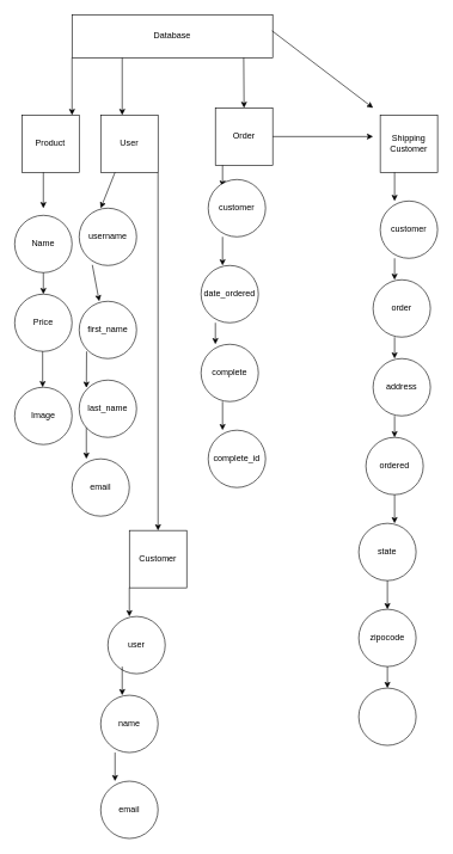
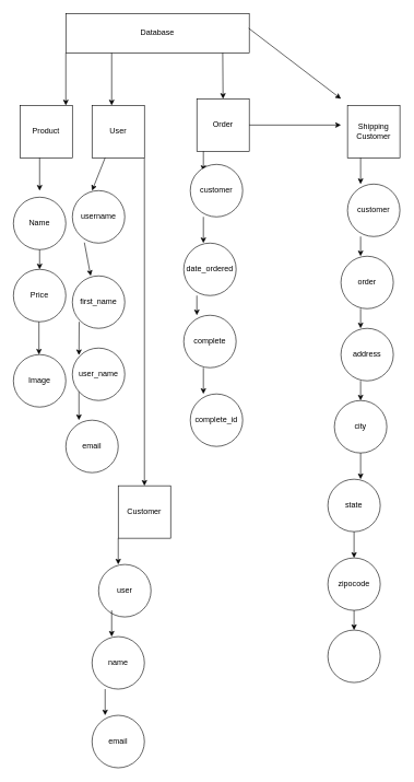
  <mxCell id="0" />
  <mxCell id="1" parent="0" />
  <mxCell id="2" value="Database" style="rounded=0;whiteSpace=wrap;html=1;" vertex="1" parent="1"><mxGeometry x="100" y="20" width="280" height="60" as="geometry" /></mxCell>
  <mxCell id="3" value="" style="endArrow=classic;html=1;" edge="1" parent="1"><mxGeometry width="50" height="50" relative="1" as="geometry"><mxPoint x="100" y="80" as="sourcePoint" /><mxPoint x="100" y="160" as="targetPoint" /></mxGeometry></mxCell>
  <mxCell id="4" value="" style="endArrow=classic;html=1;" edge="1" parent="1"><mxGeometry width="50" height="50" relative="1" as="geometry"><mxPoint x="170" y="80" as="sourcePoint" /><mxPoint x="170" y="160" as="targetPoint" /></mxGeometry></mxCell>
  <mxCell id="5" value="" style="endArrow=classic;html=1;" edge="1" parent="1"><mxGeometry width="50" height="50" relative="1" as="geometry"><mxPoint x="339.5" y="80" as="sourcePoint" /><mxPoint x="340" y="150" as="targetPoint" /></mxGeometry></mxCell>
  <mxCell id="6" value="Product" style="whiteSpace=wrap;html=1;aspect=fixed;" vertex="1" parent="1"><mxGeometry x="30" y="160" width="80" height="80" as="geometry" /></mxCell>
  <mxCell id="7" value="" style="endArrow=classic;html=1;" edge="1" parent="1"><mxGeometry width="50" height="50" relative="1" as="geometry"><mxPoint y="240" as="sourcePoint" x="60" /><mxPoint y="290" as="targetPoint" x="60" /></mxGeometry></mxCell>
  <mxCell id="8" value="Name" style="ellipse;whiteSpace=wrap;html=1;aspect=fixed;" vertex="1" parent="1"><mxGeometry x="20" y="300" width="80" height="80" as="geometry" /></mxCell>
  <mxCell id="9" value="" style="endArrow=classic;html=1;" edge="1" parent="1"><mxGeometry width="50" height="50" relative="1" as="geometry"><mxPoint y="380" as="sourcePoint" x="60" /><mxPoint y="410" as="targetPoint" x="60" /></mxGeometry></mxCell>
  <mxCell id="10" value="Price" style="ellipse;whiteSpace=wrap;html=1;aspect=fixed;" vertex="1" parent="1"><mxGeometry x="20" y="410" width="80" height="80" as="geometry" /></mxCell>
  <mxCell id="11" value="" style="endArrow=classic;html=1;" edge="1" parent="1"><mxGeometry width="50" height="50" relative="1" as="geometry"><mxPoint x="59" y="490" as="sourcePoint" /><mxPoint x="59" y="540" as="targetPoint" /></mxGeometry></mxCell>
  <mxCell id="12" value="Image" style="ellipse;whiteSpace=wrap;html=1;aspect=fixed;" vertex="1" parent="1"><mxGeometry x="20" y="540" width="80" height="80" as="geometry" /></mxCell>
  <mxCell id="13" value="" style="endArrow=classic;html=1;" edge="1" parent="1"><mxGeometry width="50" height="50" relative="1" as="geometry"><mxPoint x="120" y="590" as="sourcePoint" /><mxPoint x="120" y="640" as="targetPoint" /></mxGeometry></mxCell>
  <mxCell id="14" value="username" style="ellipse;whiteSpace=wrap;html=1;aspect=fixed;" vertex="1" parent="1"><mxGeometry x="110" y="290" width="80" height="80" as="geometry" /></mxCell>
  <mxCell id="15" value="User" style="whiteSpace=wrap;html=1;aspect=fixed;" vertex="1" parent="1"><mxGeometry x="140" y="160" width="80" height="80" as="geometry" /></mxCell>
  <mxCell id="16" value="" style="endArrow=classic;html=1;entryX=0.375;entryY=0;entryDx=0;entryDy=0;entryPerimeter=0;" edge="1" parent="1" target="14"><mxGeometry width="50" height="50" relative="1" as="geometry"><mxPoint x="160" y="240" as="sourcePoint" /><mxPoint x="130" y="280" as="targetPoint" /></mxGeometry></mxCell>
  <mxCell id="17" value="" style="endArrow=classic;html=1;exitX=0.229;exitY=0.99;exitDx=0;exitDy=0;exitPerimeter=0;" edge="1" parent="1" source="14"><mxGeometry width="50" height="50" relative="1" as="geometry"><mxPoint x="70" y="390" as="sourcePoint" /><mxPoint x="138" y="420" as="targetPoint" /></mxGeometry></mxCell>
  <mxCell id="18" value="first_name" style="ellipse;whiteSpace=wrap;html=1;aspect=fixed;" vertex="1" parent="1"><mxGeometry x="110" y="420" width="80" height="80" as="geometry" /></mxCell>
  <mxCell id="19" value="" style="endArrow=classic;html=1;exitX=0.229;exitY=0.99;exitDx=0;exitDy=0;exitPerimeter=0;" edge="1" parent="1"><mxGeometry width="50" height="50" relative="1" as="geometry"><mxPoint x="120.32" y="490" as="sourcePoint" /><mxPoint x="120" y="540.8" as="targetPoint" /></mxGeometry></mxCell>
- <mxCell id="20" value="last_name" style="ellipse;whiteSpace=wrap;html=1;aspect=fixed;" vertex="1" parent="1"><mxGeometry x="110" y="530" width="80" height="80" as="geometry" /></mxCell>
+ <mxCell id="20" value="user_name" style="ellipse;whiteSpace=wrap;html=1;aspect=fixed;" vertex="1" parent="1"><mxGeometry x="110" y="530" width="80" height="80" as="geometry" /></mxCell>
  <mxCell id="21" value="email" style="ellipse;whiteSpace=wrap;html=1;aspect=fixed;" vertex="1" parent="1"><mxGeometry x="100" y="640" width="80" height="80" as="geometry" /></mxCell>
  <mxCell id="22" value="" style="endArrow=classic;html=1;exitX=1;exitY=1;exitDx=0;exitDy=0;" edge="1" parent="1" source="15"><mxGeometry width="50" height="50" relative="1" as="geometry"><mxPoint x="210" y="260" as="sourcePoint" /><mxPoint x="220" y="740" as="targetPoint" /></mxGeometry></mxCell>
  <mxCell id="23" value="Customer" style="whiteSpace=wrap;html=1;aspect=fixed;" vertex="1" parent="1"><mxGeometry x="180" y="740" width="80" height="80" as="geometry" /></mxCell>
  <mxCell id="24" value="" style="endArrow=classic;html=1;" edge="1" parent="1"><mxGeometry width="50" height="50" relative="1" as="geometry"><mxPoint x="180" y="820" as="sourcePoint" /><mxPoint x="180" y="860" as="targetPoint" /></mxGeometry></mxCell>
  <mxCell id="25" value="user" style="ellipse;whiteSpace=wrap;html=1;aspect=fixed;" vertex="1" parent="1"><mxGeometry x="150" y="860" width="80" height="80" as="geometry" /></mxCell>
  <mxCell id="26" value="" style="endArrow=classic;html=1;" edge="1" parent="1"><mxGeometry width="50" height="50" relative="1" as="geometry"><mxPoint x="170" y="930" as="sourcePoint" /><mxPoint x="170" y="970" as="targetPoint" /></mxGeometry></mxCell>
  <mxCell id="27" value="name" style="ellipse;whiteSpace=wrap;html=1;aspect=fixed;" vertex="1" parent="1"><mxGeometry x="140" y="970" width="80" height="80" as="geometry" /></mxCell>
  <mxCell id="28" value="" style="endArrow=classic;html=1;" edge="1" parent="1"><mxGeometry width="50" height="50" relative="1" as="geometry"><mxPoint x="160" y="1050" as="sourcePoint" /><mxPoint x="160" y="1090" as="targetPoint" /></mxGeometry></mxCell>
  <mxCell id="29" value="email" style="ellipse;whiteSpace=wrap;html=1;aspect=fixed;" vertex="1" parent="1"><mxGeometry x="140" y="1090" width="80" height="80" as="geometry" /></mxCell>
  <mxCell id="30" value="Order&lt;br&gt;" style="whiteSpace=wrap;html=1;aspect=fixed;" vertex="1" parent="1"><mxGeometry x="300" y="150" width="80" height="80" as="geometry" /></mxCell>
  <mxCell id="31" value="" style="endArrow=classic;html=1;" edge="1" parent="1"><mxGeometry width="50" height="50" relative="1" as="geometry"><mxPoint x="310" y="230" as="sourcePoint" /><mxPoint x="310" y="260" as="targetPoint" /></mxGeometry></mxCell>
  <mxCell id="32" value="customer" style="ellipse;whiteSpace=wrap;html=1;aspect=fixed;" vertex="1" parent="1"><mxGeometry x="290" y="250" width="80" height="80" as="geometry" /></mxCell>
  <mxCell id="33" value="" style="endArrow=classic;html=1;" edge="1" parent="1"><mxGeometry width="50" height="50" relative="1" as="geometry"><mxPoint x="310" y="330" as="sourcePoint" /><mxPoint x="310" y="370" as="targetPoint" /></mxGeometry></mxCell>
  <mxCell id="34" value="date_ordered" style="ellipse;whiteSpace=wrap;html=1;aspect=fixed;" vertex="1" parent="1"><mxGeometry x="280" y="370" width="80" height="80" as="geometry" /></mxCell>
  <mxCell id="35" value="" style="endArrow=classic;html=1;" edge="1" parent="1"><mxGeometry width="50" height="50" relative="1" as="geometry"><mxPoint x="300" y="450" as="sourcePoint" /><mxPoint x="300" y="480" as="targetPoint" /></mxGeometry></mxCell>
  <mxCell id="36" value="complete" style="ellipse;whiteSpace=wrap;html=1;aspect=fixed;" vertex="1" parent="1"><mxGeometry x="280" y="480" width="80" height="80" as="geometry" /></mxCell>
  <mxCell id="37" value="" style="endArrow=classic;html=1;" edge="1" parent="1"><mxGeometry width="50" height="50" relative="1" as="geometry"><mxPoint x="310" y="560" as="sourcePoint" /><mxPoint x="310" y="600" as="targetPoint" /></mxGeometry></mxCell>
  <mxCell id="38" value="complete_id" style="ellipse;whiteSpace=wrap;html=1;aspect=fixed;" vertex="1" parent="1"><mxGeometry x="290" y="600" width="80" height="80" as="geometry" /></mxCell>
  <mxCell id="39" value="" style="endArrow=classic;html=1;exitX=1;exitY=0.5;exitDx=0;exitDy=0;" edge="1" parent="1" source="30"><mxGeometry width="50" height="50" relative="1" as="geometry"><mxPoint x="460" y="350" as="sourcePoint" /><mxPoint x="520" y="190" as="targetPoint" /></mxGeometry></mxCell>
  <mxCell id="40" value="Shipping Customer" style="whiteSpace=wrap;html=1;aspect=fixed;" vertex="1" parent="1"><mxGeometry x="530" y="160" width="80" height="80" as="geometry" /></mxCell>
  <mxCell id="41" value="" style="endArrow=classic;html=1;exitX=0.997;exitY=0.375;exitDx=0;exitDy=0;exitPerimeter=0;" edge="1" parent="1" source="2"><mxGeometry width="50" height="50" relative="1" as="geometry"><mxPoint x="460" y="350" as="sourcePoint" /><mxPoint x="520" y="150" as="targetPoint" /></mxGeometry></mxCell>
  <mxCell id="42" value="" style="endArrow=classic;html=1;" edge="1" parent="1"><mxGeometry width="50" height="50" relative="1" as="geometry"><mxPoint x="550" y="240" as="sourcePoint" /><mxPoint x="550" y="280" as="targetPoint" /></mxGeometry></mxCell>
  <mxCell id="43" value="customer" style="ellipse;whiteSpace=wrap;html=1;aspect=fixed;" vertex="1" parent="1"><mxGeometry x="530" y="280" width="80" height="80" as="geometry" /></mxCell>
  <mxCell id="44" value="" style="endArrow=classic;html=1;" edge="1" parent="1"><mxGeometry width="50" height="50" relative="1" as="geometry"><mxPoint x="550" y="360" as="sourcePoint" /><mxPoint x="550" y="390" as="targetPoint" /></mxGeometry></mxCell>
  <mxCell id="45" value="order" style="ellipse;whiteSpace=wrap;html=1;aspect=fixed;" vertex="1" parent="1"><mxGeometry x="520" y="390" width="80" height="80" as="geometry" /></mxCell>
  <mxCell id="46" value="" style="endArrow=classic;html=1;" edge="1" parent="1"><mxGeometry width="50" height="50" relative="1" as="geometry"><mxPoint x="550" y="470" as="sourcePoint" /><mxPoint x="550" y="500" as="targetPoint" /></mxGeometry></mxCell>
  <mxCell id="47" value="address" style="ellipse;whiteSpace=wrap;html=1;aspect=fixed;" vertex="1" parent="1"><mxGeometry x="520" y="500" width="80" height="80" as="geometry" /></mxCell>
  <mxCell id="48" value="" style="endArrow=classic;html=1;" edge="1" parent="1"><mxGeometry width="50" height="50" relative="1" as="geometry"><mxPoint x="550" y="580" as="sourcePoint" /><mxPoint x="550" y="610" as="targetPoint" /></mxGeometry></mxCell>
- <mxCell id="49" value="ordered" style="ellipse;whiteSpace=wrap;html=1;aspect=fixed;" vertex="1" parent="1"><mxGeometry x="510" y="610" width="80" height="80" as="geometry" /></mxCell>
+ <mxCell id="49" value="city" style="ellipse;whiteSpace=wrap;html=1;aspect=fixed;" vertex="1" parent="1"><mxGeometry x="510" y="610" width="80" height="80" as="geometry" /></mxCell>
  <mxCell id="50" value="" style="endArrow=classic;html=1;exitX=0.5;exitY=1;exitDx=0;exitDy=0;" edge="1" parent="1" source="49"><mxGeometry width="50" height="50" relative="1" as="geometry"><mxPoint x="550" y="700" as="sourcePoint" /><mxPoint x="550" y="730" as="targetPoint" /></mxGeometry></mxCell>
  <mxCell id="51" value="state" style="ellipse;whiteSpace=wrap;html=1;aspect=fixed;" vertex="1" parent="1"><mxGeometry x="500" y="730" width="80" height="80" as="geometry" /></mxCell>
  <mxCell id="52" value="" style="endArrow=classic;html=1;" edge="1" parent="1"><mxGeometry width="50" height="50" relative="1" as="geometry"><mxPoint x="540" y="810" as="sourcePoint" /><mxPoint x="540" y="850" as="targetPoint" /></mxGeometry></mxCell>
  <mxCell id="53" value="zipocode" style="ellipse;whiteSpace=wrap;html=1;aspect=fixed;" vertex="1" parent="1"><mxGeometry x="500" y="850" width="80" height="80" as="geometry" /></mxCell>
  <mxCell id="54" value="" style="endArrow=classic;html=1;" edge="1" parent="1"><mxGeometry width="50" height="50" relative="1" as="geometry"><mxPoint x="540" y="930" as="sourcePoint" /><mxPoint x="540" y="960" as="targetPoint" /></mxGeometry></mxCell>
  <mxCell id="55" value="" style="ellipse;whiteSpace=wrap;html=1;aspect=fixed;" vertex="1" parent="1"><mxGeometry x="500" y="960" width="80" height="80" as="geometry" /></mxCell>
